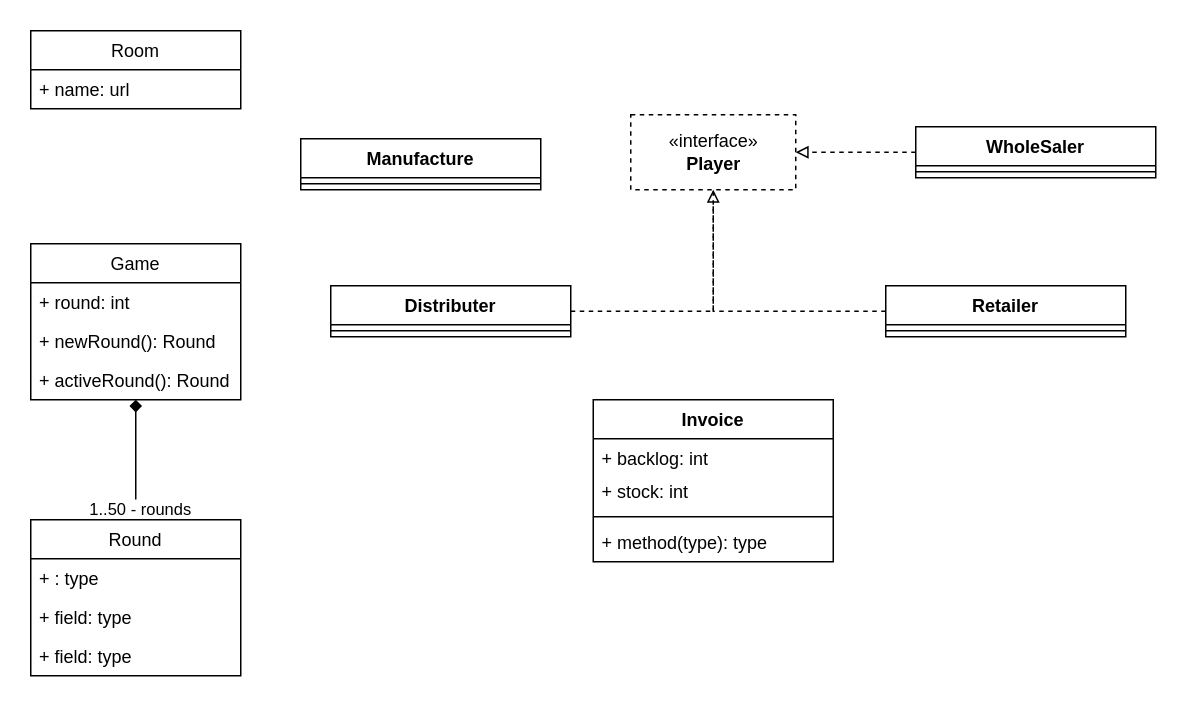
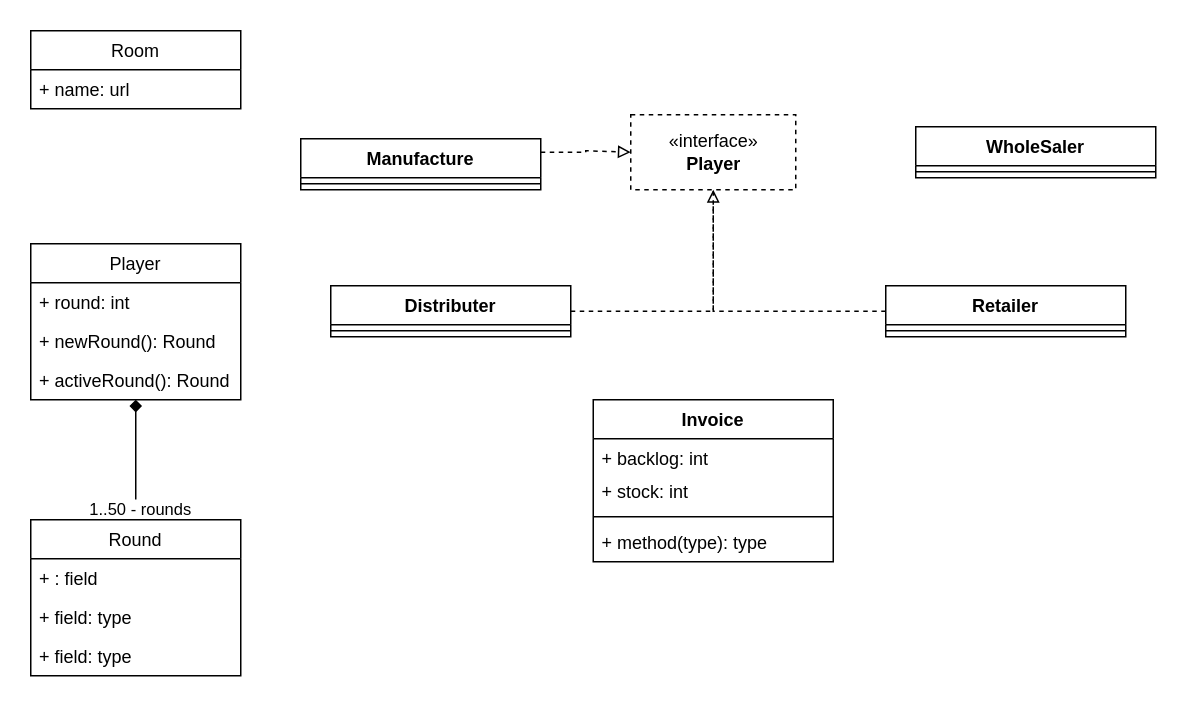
  <mxCell id="0" />
  <mxCell id="1" parent="0" />
  <mxCell id="2" value="Room" style="swimlane;fontStyle=0;childLayout=stackLayout;horizontal=1;startSize=26;fillColor=none;horizontalStack=0;resizeParent=1;resizeParentMax=0;resizeLast=0;collapsible=1;marginBottom=0;" vertex="1" parent="1"><mxGeometry x="20" y="20" width="140" height="52" as="geometry" /></mxCell>
  <mxCell id="3" value="+ name: url" style="text;strokeColor=none;fillColor=none;align=left;verticalAlign=top;spacingLeft=4;spacingRight=4;overflow=hidden;rotatable=0;points=[[0,0.5],[1,0.5]];portConstraint=eastwest;" vertex="1" parent="2"><mxGeometry y="26" width="140" height="26" as="geometry" /></mxCell>
  <mxCell id="4" style="edgeStyle=orthogonalEdgeStyle;rounded=0;orthogonalLoop=1;jettySize=auto;html=1;entryX=0.5;entryY=1;entryDx=0;entryDy=0;endArrow=diamond;endFill=1;" edge="1" parent="1" source="6" target="10"><mxGeometry relative="1" as="geometry" /></mxCell>
  <mxCell id="5" value="1..50 - rounds" style="edgeLabel;html=1;align=center;verticalAlign=middle;resizable=0;points=[];" vertex="1" connectable="0" parent="4"><mxGeometry x="-0.788" y="-2" relative="1" as="geometry"><mxPoint as="offset" /></mxGeometry></mxCell>
  <mxCell id="6" value="Round" style="swimlane;fontStyle=0;childLayout=stackLayout;horizontal=1;startSize=26;fillColor=none;horizontalStack=0;resizeParent=1;resizeParentMax=0;resizeLast=0;collapsible=1;marginBottom=0;" vertex="1" parent="1"><mxGeometry x="20" y="346" width="140" height="104" as="geometry" /></mxCell>
- <mxCell id="7" value="+ : type" style="text;strokeColor=none;fillColor=none;align=left;verticalAlign=top;spacingLeft=4;spacingRight=4;overflow=hidden;rotatable=0;points=[[0,0.5],[1,0.5]];portConstraint=eastwest;" vertex="1" parent="6"><mxGeometry y="26" width="140" height="26" as="geometry" /></mxCell>
+ <mxCell id="7" value="+ : field" style="text;strokeColor=none;fillColor=none;align=left;verticalAlign=top;spacingLeft=4;spacingRight=4;overflow=hidden;rotatable=0;points=[[0,0.5],[1,0.5]];portConstraint=eastwest;" vertex="1" parent="6"><mxGeometry y="26" width="140" height="26" as="geometry" /></mxCell>
  <mxCell id="8" value="+ field: type" style="text;strokeColor=none;fillColor=none;align=left;verticalAlign=top;spacingLeft=4;spacingRight=4;overflow=hidden;rotatable=0;points=[[0,0.5],[1,0.5]];portConstraint=eastwest;" vertex="1" parent="6"><mxGeometry y="52" width="140" height="26" as="geometry" /></mxCell>
  <mxCell id="9" value="+ field: type" style="text;strokeColor=none;fillColor=none;align=left;verticalAlign=top;spacingLeft=4;spacingRight=4;overflow=hidden;rotatable=0;points=[[0,0.5],[1,0.5]];portConstraint=eastwest;" vertex="1" parent="6"><mxGeometry y="78" width="140" height="26" as="geometry" /></mxCell>
- <mxCell id="10" value="Game" style="swimlane;fontStyle=0;childLayout=stackLayout;horizontal=1;startSize=26;fillColor=none;horizontalStack=0;resizeParent=1;resizeParentMax=0;resizeLast=0;collapsible=1;marginBottom=0;" vertex="1" parent="1"><mxGeometry x="20" y="162" width="140" height="104" as="geometry" /></mxCell>
+ <mxCell id="10" value="Player" style="swimlane;fontStyle=0;childLayout=stackLayout;horizontal=1;startSize=26;fillColor=none;horizontalStack=0;resizeParent=1;resizeParentMax=0;resizeLast=0;collapsible=1;marginBottom=0;" vertex="1" parent="1"><mxGeometry x="20" y="162" width="140" height="104" as="geometry" /></mxCell>
  <mxCell id="11" value="+ round: int" style="text;strokeColor=none;fillColor=none;align=left;verticalAlign=top;spacingLeft=4;spacingRight=4;overflow=hidden;rotatable=0;points=[[0,0.5],[1,0.5]];portConstraint=eastwest;" vertex="1" parent="10"><mxGeometry y="26" width="140" height="26" as="geometry" /></mxCell>
  <mxCell id="12" value="+ newRound(): Round" style="text;strokeColor=none;fillColor=none;align=left;verticalAlign=top;spacingLeft=4;spacingRight=4;overflow=hidden;rotatable=0;points=[[0,0.5],[1,0.5]];portConstraint=eastwest;" vertex="1" parent="10"><mxGeometry y="52" width="140" height="26" as="geometry" /></mxCell>
  <mxCell id="13" value="+ activeRound(): Round" style="text;strokeColor=none;fillColor=none;align=left;verticalAlign=top;spacingLeft=4;spacingRight=4;overflow=hidden;rotatable=0;points=[[0,0.5],[1,0.5]];portConstraint=eastwest;" vertex="1" parent="10"><mxGeometry y="78" width="140" height="26" as="geometry" /></mxCell>
+ <mxCell id="14" style="edgeStyle=orthogonalEdgeStyle;rounded=0;orthogonalLoop=1;jettySize=auto;html=1;entryX=0;entryY=0.5;entryDx=0;entryDy=0;endArrow=block;endFill=0;strokeWidth=1;dashed=1;" edge="1" parent="1" source="15" target="31"><mxGeometry relative="1" as="geometry"><Array as="points"><mxPoint x="390" y="101" /><mxPoint x="390" y="100" /></Array></mxGeometry></mxCell>
  <mxCell id="15" value="Manufacture" style="swimlane;fontStyle=1;align=center;verticalAlign=top;childLayout=stackLayout;horizontal=1;startSize=26;horizontalStack=0;resizeParent=1;resizeParentMax=0;resizeLast=0;collapsible=1;marginBottom=0;" vertex="1" parent="1"><mxGeometry x="200" y="92" width="160" height="34" as="geometry" /></mxCell>
  <mxCell id="16" value="" style="line;strokeWidth=1;fillColor=none;align=left;verticalAlign=middle;spacingTop=-1;spacingLeft=3;spacingRight=3;rotatable=0;labelPosition=right;points=[];portConstraint=eastwest;" vertex="1" parent="15"><mxGeometry y="26" width="160" height="8" as="geometry" /></mxCell>
  <mxCell id="17" value="Invoice" style="swimlane;fontStyle=1;align=center;verticalAlign=top;childLayout=stackLayout;horizontal=1;startSize=26;horizontalStack=0;resizeParent=1;resizeParentMax=0;resizeLast=0;collapsible=1;marginBottom=0;" vertex="1" parent="1"><mxGeometry x="395" y="266" width="160" height="108" as="geometry" /></mxCell>
  <mxCell id="18" value="+ backlog: int" style="text;strokeColor=none;fillColor=none;align=left;verticalAlign=top;spacingLeft=4;spacingRight=4;overflow=hidden;rotatable=0;points=[[0,0.5],[1,0.5]];portConstraint=eastwest;" vertex="1" parent="17"><mxGeometry y="26" width="160" height="22" as="geometry" /></mxCell>
  <mxCell id="19" value="+ stock: int" style="text;strokeColor=none;fillColor=none;align=left;verticalAlign=top;spacingLeft=4;spacingRight=4;overflow=hidden;rotatable=0;points=[[0,0.5],[1,0.5]];portConstraint=eastwest;" vertex="1" parent="17"><mxGeometry y="48" width="160" height="26" as="geometry" /></mxCell>
  <mxCell id="20" value="" style="line;strokeWidth=1;fillColor=none;align=left;verticalAlign=middle;spacingTop=-1;spacingLeft=3;spacingRight=3;rotatable=0;labelPosition=right;points=[];portConstraint=eastwest;" vertex="1" parent="17"><mxGeometry y="74" width="160" height="8" as="geometry" /></mxCell>
  <mxCell id="21" value="+ method(type): type" style="text;strokeColor=none;fillColor=none;align=left;verticalAlign=top;spacingLeft=4;spacingRight=4;overflow=hidden;rotatable=0;points=[[0,0.5],[1,0.5]];portConstraint=eastwest;" vertex="1" parent="17"><mxGeometry y="82" width="160" height="26" as="geometry" /></mxCell>
  <mxCell id="22" style="edgeStyle=orthogonalEdgeStyle;rounded=0;orthogonalLoop=1;jettySize=auto;html=1;dashed=1;endArrow=block;endFill=0;strokeWidth=1;" edge="1" parent="1" source="23" target="31"><mxGeometry relative="1" as="geometry" /></mxCell>
  <mxCell id="23" value="Distributer" style="swimlane;fontStyle=1;align=center;verticalAlign=top;childLayout=stackLayout;horizontal=1;startSize=26;horizontalStack=0;resizeParent=1;resizeParentMax=0;resizeLast=0;collapsible=1;marginBottom=0;" vertex="1" parent="1"><mxGeometry x="220" y="190" width="160" height="34" as="geometry" /></mxCell>
  <mxCell id="24" value="" style="line;strokeWidth=1;fillColor=none;align=left;verticalAlign=middle;spacingTop=-1;spacingLeft=3;spacingRight=3;rotatable=0;labelPosition=right;points=[];portConstraint=eastwest;" vertex="1" parent="23"><mxGeometry y="26" width="160" height="8" as="geometry" /></mxCell>
- <mxCell id="25" style="edgeStyle=orthogonalEdgeStyle;rounded=0;orthogonalLoop=1;jettySize=auto;html=1;dashed=1;endArrow=block;endFill=0;strokeWidth=1;" edge="1" parent="1" source="26" target="31"><mxGeometry relative="1" as="geometry" /></mxCell>
  <mxCell id="26" value="WholeSaler" style="swimlane;fontStyle=1;align=center;verticalAlign=top;childLayout=stackLayout;horizontal=1;startSize=26;horizontalStack=0;resizeParent=1;resizeParentMax=0;resizeLast=0;collapsible=1;marginBottom=0;" vertex="1" parent="1"><mxGeometry x="610" y="84" width="160" height="34" as="geometry" /></mxCell>
  <mxCell id="27" value="" style="line;strokeWidth=1;fillColor=none;align=left;verticalAlign=middle;spacingTop=-1;spacingLeft=3;spacingRight=3;rotatable=0;labelPosition=right;points=[];portConstraint=eastwest;" vertex="1" parent="26"><mxGeometry y="26" width="160" height="8" as="geometry" /></mxCell>
  <mxCell id="28" style="edgeStyle=orthogonalEdgeStyle;rounded=0;orthogonalLoop=1;jettySize=auto;html=1;dashed=1;endArrow=none;endFill=0;strokeWidth=1;" edge="1" parent="1" source="29" target="31"><mxGeometry relative="1" as="geometry" /></mxCell>
  <mxCell id="29" value="Retailer" style="swimlane;fontStyle=1;align=center;verticalAlign=top;childLayout=stackLayout;horizontal=1;startSize=26;horizontalStack=0;resizeParent=1;resizeParentMax=0;resizeLast=0;collapsible=1;marginBottom=0;" vertex="1" parent="1"><mxGeometry x="590" y="190" width="160" height="34" as="geometry" /></mxCell>
  <mxCell id="30" value="" style="line;strokeWidth=1;fillColor=none;align=left;verticalAlign=middle;spacingTop=-1;spacingLeft=3;spacingRight=3;rotatable=0;labelPosition=right;points=[];portConstraint=eastwest;" vertex="1" parent="29"><mxGeometry y="26" width="160" height="8" as="geometry" /></mxCell>
  <mxCell id="31" value="«interface»&lt;br&gt;&lt;b&gt;Player&lt;/b&gt;" style="html=1;dashed=1;" vertex="1" parent="1"><mxGeometry x="420" y="76" width="110" height="50" as="geometry" /></mxCell>
